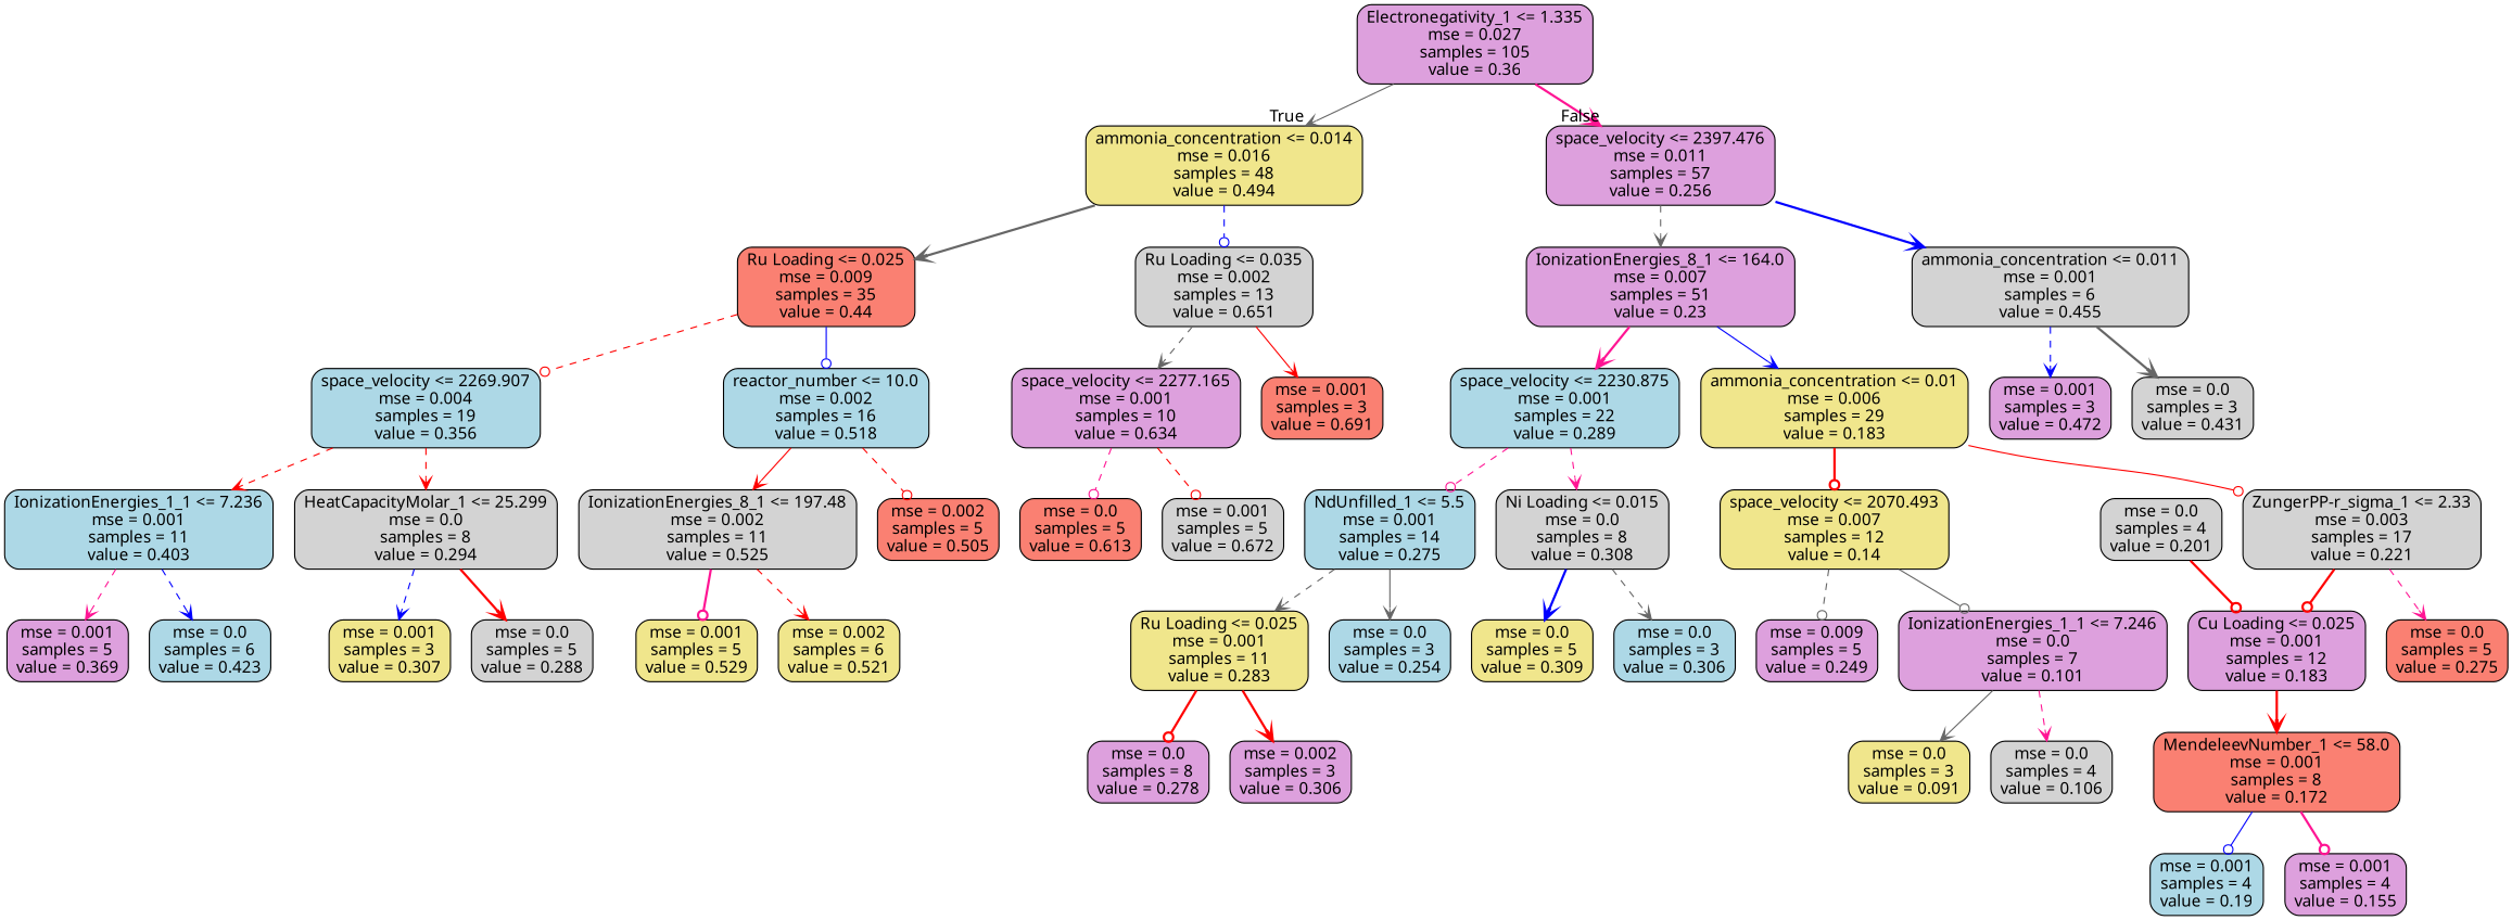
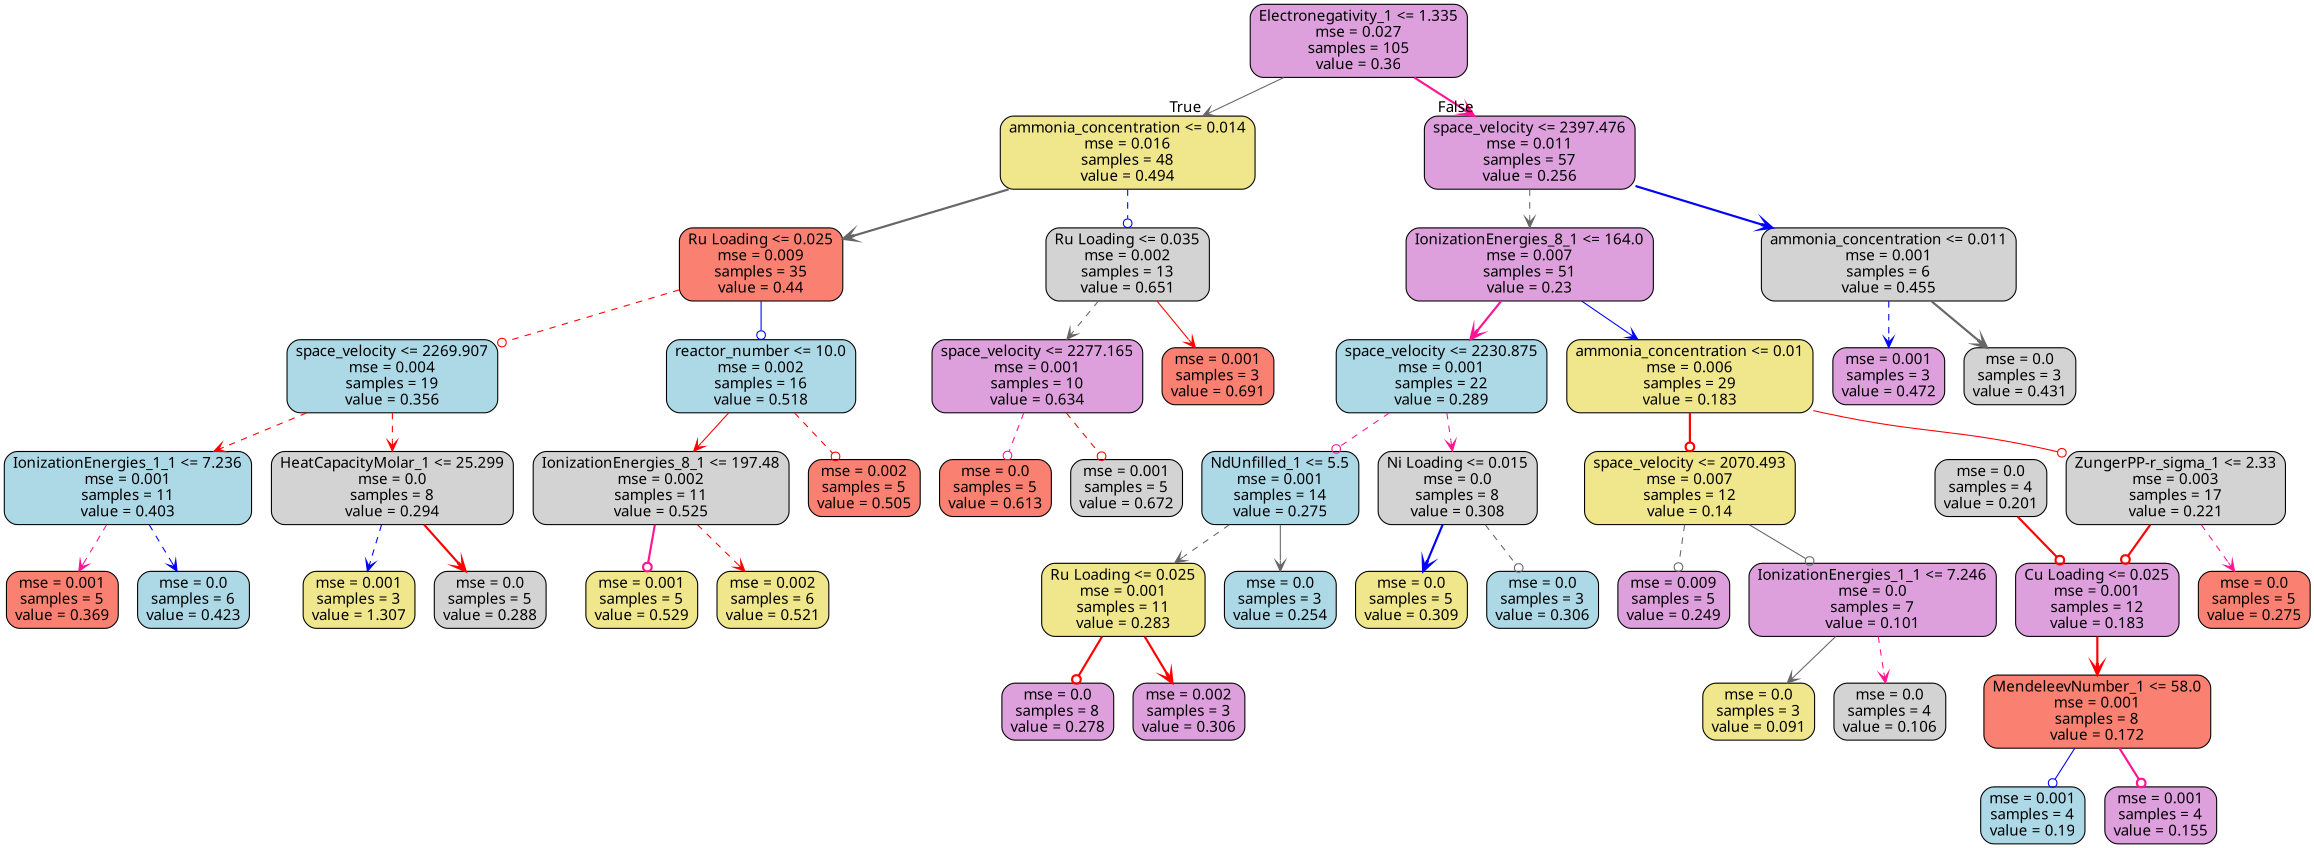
  digraph {
    fontname="Noto Sans"
    node [color=black fillcolor=plum fontname="Noto Sans" shape=box style="filled, rounded"]
    edge [arrowhead=vee color=red fontname="Noto Sans" style=dashed]
    n1 [label="Electronegativity_1 <= 1.335\nmse = 0.027\nsamples = 105\nvalue = 0.36"]
    n2 [fillcolor=khaki label="ammonia_concentration <= 0.014\nmse = 0.016\nsamples = 48\nvalue = 0.494"]
    n3 [label="space_velocity <= 2397.476\nmse = 0.011\nsamples = 57\nvalue = 0.256"]
    n4 [fillcolor=salmon label="Ru Loading <= 0.025\nmse = 0.009\nsamples = 35\nvalue = 0.44"]
    n5 [fillcolor=lightgrey label="Ru Loading <= 0.035\nmse = 0.002\nsamples = 13\nvalue = 0.651"]
    n6 [label="IonizationEnergies_8_1 <= 164.0\nmse = 0.007\nsamples = 51\nvalue = 0.23"]
    n7 [fillcolor=lightgrey label="ammonia_concentration <= 0.011\nmse = 0.001\nsamples = 6\nvalue = 0.455"]
    n8 [fillcolor=lightblue label="space_velocity <= 2269.907\nmse = 0.004\nsamples = 19\nvalue = 0.356"]
    n9 [fillcolor=lightblue label="reactor_number <= 10.0\nmse = 0.002\nsamples = 16\nvalue = 0.518"]
    n10 [label="space_velocity <= 2277.165\nmse = 0.001\nsamples = 10\nvalue = 0.634"]
    n11 [fillcolor=salmon label="mse = 0.001\nsamples = 3\nvalue = 0.691"]
    n12 [fillcolor=lightblue label="IonizationEnergies_1_1 <= 7.236\nmse = 0.001\nsamples = 11\nvalue = 0.403"]
    n13 [fillcolor=lightgrey label="HeatCapacityMolar_1 <= 25.299\nmse = 0.0\nsamples = 8\nvalue = 0.294"]
    n14 [fillcolor=lightgrey label="IonizationEnergies_8_1 <= 197.48\nmse = 0.002\nsamples = 11\nvalue = 0.525"]
    n15 [fillcolor=salmon label="mse = 0.002\nsamples = 5\nvalue = 0.505"]
-   n16 [label="mse = 0.001\nsamples = 5\nvalue = 0.369"]
+   n16 [fillcolor=salmon label="mse = 0.001\nsamples = 5\nvalue = 0.369"]
    n17 [fillcolor=lightblue label="mse = 0.0\nsamples = 6\nvalue = 0.423"]
-   n18 [fillcolor=khaki label="mse = 0.001\nsamples = 3\nvalue = 0.307"]
+   n18 [fillcolor=khaki label="mse = 0.001\nsamples = 3\nvalue = 1.307"]
    n19 [fillcolor=lightgrey label="mse = 0.0\nsamples = 5\nvalue = 0.288"]
    n20 [fillcolor=khaki label="mse = 0.001\nsamples = 5\nvalue = 0.529"]
    n21 [fillcolor=khaki label="mse = 0.002\nsamples = 6\nvalue = 0.521"]
    n22 [fillcolor=salmon label="mse = 0.0\nsamples = 5\nvalue = 0.613"]
    n23 [fillcolor=lightgrey label="mse = 0.001\nsamples = 5\nvalue = 0.672"]
    n24 [fillcolor=lightblue label="space_velocity <= 2230.875\nmse = 0.001\nsamples = 22\nvalue = 0.289"]
    n25 [fillcolor=khaki label="ammonia_concentration <= 0.01\nmse = 0.006\nsamples = 29\nvalue = 0.183"]
    n26 [label="mse = 0.001\nsamples = 3\nvalue = 0.472"]
    n27 [fillcolor=lightgrey label="mse = 0.0\nsamples = 3\nvalue = 0.431"]
    n28 [fillcolor=lightblue label="NdUnfilled_1 <= 5.5\nmse = 0.001\nsamples = 14\nvalue = 0.275"]
    n29 [fillcolor=lightgrey label="Ni Loading <= 0.015\nmse = 0.0\nsamples = 8\nvalue = 0.308"]
    n30 [fillcolor=khaki label="space_velocity <= 2070.493\nmse = 0.007\nsamples = 12\nvalue = 0.14"]
    n31 [fillcolor=lightgrey label="ZungerPP-r_sigma_1 <= 2.33\nmse = 0.003\nsamples = 17\nvalue = 0.221"]
    n32 [fillcolor=khaki label="Ru Loading <= 0.025\nmse = 0.001\nsamples = 11\nvalue = 0.283"]
    n33 [fillcolor=lightblue label="mse = 0.0\nsamples = 3\nvalue = 0.254"]
    n34 [fillcolor=khaki label="mse = 0.0\nsamples = 5\nvalue = 0.309"]
    n35 [fillcolor=lightblue label="mse = 0.0\nsamples = 3\nvalue = 0.306"]
    n36 [label="mse = 0.0\nsamples = 8\nvalue = 0.278"]
    n37 [label="mse = 0.002\nsamples = 3\nvalue = 0.306"]
    n38 [label="mse = 0.009\nsamples = 5\nvalue = 0.249"]
    n39 [label="IonizationEnergies_1_1 <= 7.246\nmse = 0.0\nsamples = 7\nvalue = 0.101"]
    n40 [label="Cu Loading <= 0.025\nmse = 0.001\nsamples = 12\nvalue = 0.183"]
    n41 [fillcolor=salmon label="mse = 0.0\nsamples = 5\nvalue = 0.275"]
    n42 [fillcolor=khaki label="mse = 0.0\nsamples = 3\nvalue = 0.091"]
    n43 [fillcolor=lightgrey label="mse = 0.0\nsamples = 4\nvalue = 0.106"]
    n44 [fillcolor=salmon label="MendeleevNumber_1 <= 58.0\nmse = 0.001\nsamples = 8\nvalue = 0.172"]
    n45 [fillcolor=lightblue label="mse = 0.001\nsamples = 4\nvalue = 0.19"]
    n46 [label="mse = 0.001\nsamples = 4\nvalue = 0.155"]
    n47 [fillcolor=lightgrey label="mse = 0.0\nsamples = 4\nvalue = 0.201"]
    n1 -> n2 [color=gray40 headlabel=True labelangle=45 labeldistance=2.5 style=solid]
    n1 -> n3 [color=deeppink headlabel=False labelangle=-45 labeldistance=2.5 style=bold]
    n2 -> n4 [color=gray40 style=bold]
    n2 -> n5 [arrowhead=odot color=blue]
    n3 -> n6 [color=gray40]
    n3 -> n7 [color=blue style=bold]
    n4 -> n8 [arrowhead=odot]
    n4 -> n9 [arrowhead=odot color=blue style=solid]
    n5 -> n10 [color=gray40]
    n5 -> n11 [style=solid]
    n6 -> n24 [color=deeppink style=bold]
    n6 -> n25 [color=blue style=solid]
    n7 -> n26 [color=blue]
    n7 -> n27 [color=gray40 style=bold]
    n8 -> n12
    n8 -> n13
    n9 -> n14 [style=solid]
    n9 -> n15 [arrowhead=odot]
    n10 -> n22 [arrowhead=odot color=deeppink]
    n10 -> n23 [arrowhead=odot]
    n12 -> n16 [color=deeppink]
    n12 -> n17 [color=blue]
    n13 -> n18 [color=blue]
    n13 -> n19 [style=bold]
    n14 -> n20 [arrowhead=odot color=deeppink style=bold]
    n14 -> n21
    n24 -> n28 [arrowhead=odot color=deeppink]
    n24 -> n29 [color=deeppink]
    n25 -> n30 [arrowhead=odot style=bold]
    n25 -> n31 [arrowhead=odot style=solid]
    n28 -> n32 [color=gray40]
    n28 -> n33 [color=gray40 style=solid]
    n29 -> n34 [color=blue style=bold]
-   n29 -> n35 [color=gray40]
+   n29 -> n35 [arrowhead=odot color=gray40]
    n30 -> n38 [arrowhead=odot color=gray40]
    n30 -> n39 [arrowhead=odot color=gray40 style=solid]
    n31 -> n40 [arrowhead=odot style=bold]
    n31 -> n41 [color=deeppink]
    n32 -> n36 [arrowhead=odot style=bold]
    n32 -> n37 [style=bold]
    n39 -> n42 [color=gray40 style=solid]
    n39 -> n43 [color=deeppink]
    n40 -> n44 [style=bold]
    n44 -> n45 [arrowhead=odot color=blue style=solid]
    n44 -> n46 [arrowhead=odot color=deeppink style=bold]
    n47 -> n40 [arrowhead=odot style=bold]
  }
